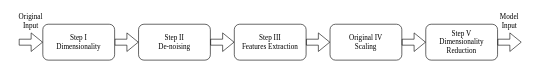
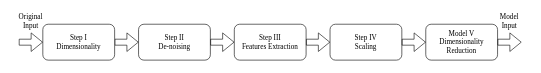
  <mxCell id="0" />
  <mxCell id="1" parent="0" />
  <mxCell id="2" value="Step II&lt;br&gt;De-noising" style="rounded=1;whiteSpace=wrap;html=1;fontFamily=Times New Roman;" vertex="1" parent="1"><mxGeometry x="230" y="40" width="120" height="60" as="geometry" /></mxCell>
  <mxCell id="3" value="Step III&lt;br&gt;Features Extraction" style="rounded=1;whiteSpace=wrap;html=1;fontFamily=Times New Roman;" vertex="1" parent="1"><mxGeometry x="390" y="40" width="120" height="60" as="geometry" /></mxCell>
- <mxCell id="4" value="Original IV&lt;br&gt;Scaling" style="rounded=1;whiteSpace=wrap;html=1;fontFamily=Times New Roman;" vertex="1" parent="1"><mxGeometry x="550" y="40" width="120" height="60" as="geometry" /></mxCell>
- <mxCell id="5" value="Step V&lt;br&gt;Dimensionality Reduction" style="rounded=1;whiteSpace=wrap;html=1;fontFamily=Times New Roman;" vertex="1" parent="1"><mxGeometry x="710" y="40" width="120" height="60" as="geometry" /></mxCell>
+ <mxCell id="4" value="Step IV&lt;br&gt;Scaling" style="rounded=1;whiteSpace=wrap;html=1;fontFamily=Times New Roman;" vertex="1" parent="1"><mxGeometry x="550" y="40" width="120" height="60" as="geometry" /></mxCell>
+ <mxCell id="5" value="Model V&lt;br&gt;Dimensionality Reduction" style="rounded=1;whiteSpace=wrap;html=1;fontFamily=Times New Roman;" vertex="1" parent="1"><mxGeometry x="710" y="40" width="120" height="60" as="geometry" /></mxCell>
  <mxCell id="6" value="" style="shape=flexArrow;endArrow=classic;html=1;rounded=0;entryX=0;entryY=0.5;entryDx=0;entryDy=0;fontFamily=Times New Roman;" edge="1" parent="1" target="2"><mxGeometry width="50" height="50" relative="1" as="geometry"><mxPoint x="190" y="70" as="sourcePoint" /><mxPoint x="200" y="60" as="targetPoint" /></mxGeometry></mxCell>
  <mxCell id="7" value="" style="shape=flexArrow;endArrow=classic;html=1;rounded=0;entryX=0;entryY=0.5;entryDx=0;entryDy=0;fontFamily=Times New Roman;" edge="1" parent="1"><mxGeometry width="50" height="50" relative="1" as="geometry"><mxPoint x="350" y="70" as="sourcePoint" /><mxPoint x="390" y="70" as="targetPoint" /></mxGeometry></mxCell>
  <mxCell id="8" value="" style="shape=flexArrow;endArrow=classic;html=1;rounded=0;entryX=0;entryY=0.5;entryDx=0;entryDy=0;fontFamily=Times New Roman;" edge="1" parent="1"><mxGeometry width="50" height="50" relative="1" as="geometry"><mxPoint x="510" y="70" as="sourcePoint" /><mxPoint x="550" y="70" as="targetPoint" /></mxGeometry></mxCell>
  <mxCell id="9" value="" style="shape=flexArrow;endArrow=classic;html=1;rounded=0;entryX=0;entryY=0.5;entryDx=0;entryDy=0;fontFamily=Times New Roman;" edge="1" parent="1"><mxGeometry width="50" height="50" relative="1" as="geometry"><mxPoint x="670" y="70" as="sourcePoint" /><mxPoint x="710" y="70" as="targetPoint" /></mxGeometry></mxCell>
  <mxCell id="10" value="" style="shape=flexArrow;endArrow=classic;html=1;rounded=0;entryX=0;entryY=0.5;entryDx=0;entryDy=0;fontFamily=Times New Roman;" edge="1" parent="1"><mxGeometry width="50" height="50" relative="1" as="geometry"><mxPoint x="830" y="70" as="sourcePoint" /><mxPoint x="870" y="70" as="targetPoint" /></mxGeometry></mxCell>
  <mxCell id="11" value="Model&lt;br&gt;Input" style="text;html=1;align=center;verticalAlign=middle;whiteSpace=wrap;rounded=0;fontFamily=Times New Roman;" vertex="1" parent="1"><mxGeometry x="820" y="20" width="60" height="30" as="geometry" /></mxCell>
  <mxCell id="12" value="Step I&lt;br&gt;Dimensionality" style="rounded=1;whiteSpace=wrap;html=1;fontFamily=Times New Roman;" vertex="1" parent="1"><mxGeometry x="70" y="40" width="120" height="60" as="geometry" /></mxCell>
  <mxCell id="13" value="" style="shape=flexArrow;endArrow=classic;html=1;rounded=0;entryX=0;entryY=0.5;entryDx=0;entryDy=0;fontFamily=Times New Roman;" edge="1" target="12" parent="1"><mxGeometry width="50" height="50" relative="1" as="geometry"><mxPoint x="30" y="70" as="sourcePoint" /><mxPoint x="40" y="60" as="targetPoint" /></mxGeometry></mxCell>
  <mxCell id="14" value="Original&lt;br&gt;Input" style="text;html=1;align=center;verticalAlign=middle;whiteSpace=wrap;rounded=0;fontFamily=Times New Roman;" vertex="1" parent="1"><mxGeometry x="20" y="20" width="60" height="30" as="geometry" /></mxCell>
